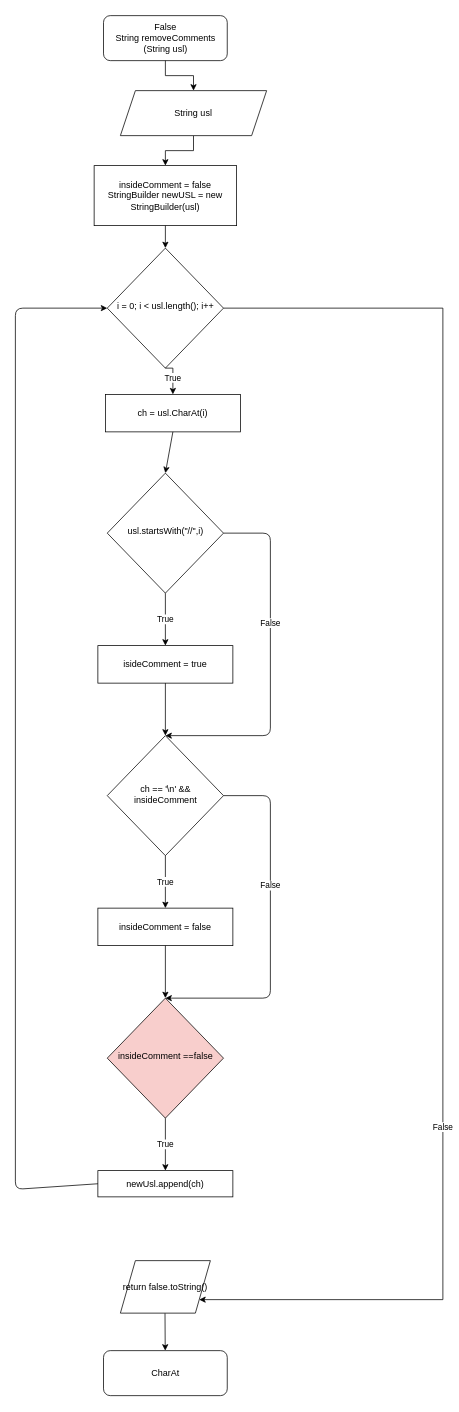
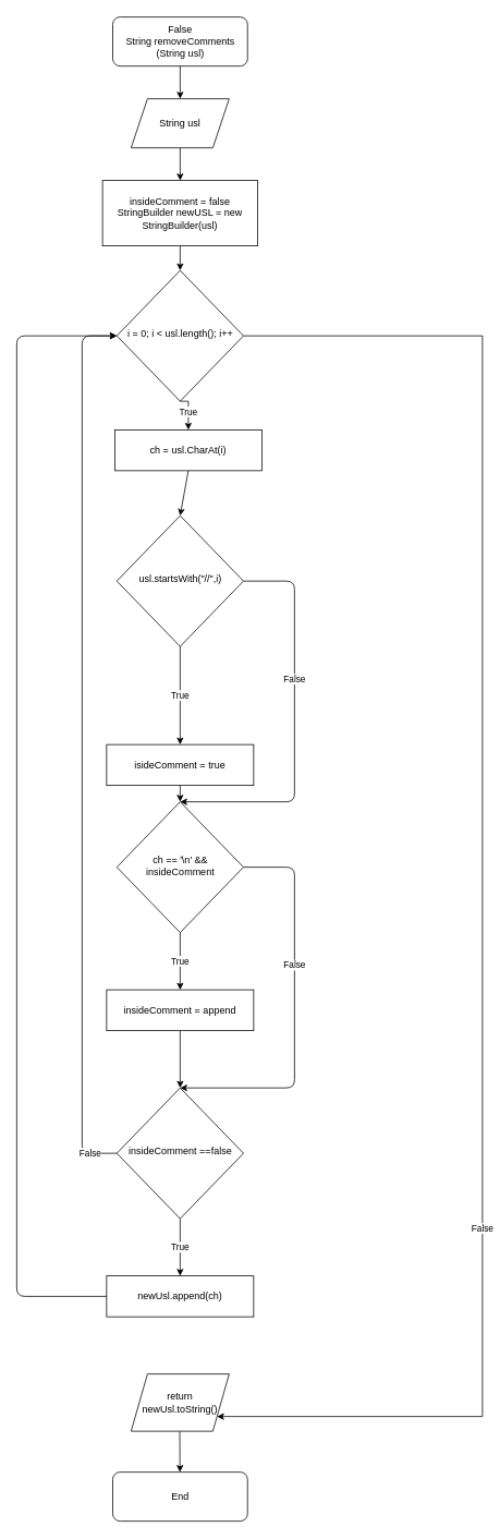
  <mxCell id="0" />
  <mxCell id="1" parent="0" />
  <mxCell id="2" value="False&lt;br&gt;String removeComments (String usl)" style="rounded=1;whiteSpace=wrap;html=1;fontSize=12;glass=0;strokeWidth=1;shadow=0;" parent="1" vertex="1"><mxGeometry x="137.5" y="20" width="165" height="60" as="geometry" /></mxCell>
  <mxCell id="3" value="i = 0; i &amp;lt; usl.length(); i++" style="rhombus;whiteSpace=wrap;html=1;shadow=0;fontFamily=Helvetica;fontSize=12;align=center;strokeWidth=1;spacing=6;spacingTop=-4;" parent="1" vertex="1"><mxGeometry x="142.5" y="330" width="155" height="160" as="geometry" /></mxCell>
  <mxCell id="4" value="" style="edgeStyle=orthogonalEdgeStyle;rounded=0;orthogonalLoop=1;jettySize=auto;html=1;entryX=0.5;entryY=0;entryDx=0;entryDy=0;" parent="1" source="5" edge="1" target="7"><mxGeometry relative="1" as="geometry"><mxPoint x="220" y="140" as="targetPoint" /></mxGeometry></mxCell>
- <mxCell id="5" value="String usl" style="shape=parallelogram;perimeter=parallelogramPerimeter;whiteSpace=wrap;html=1;fixedSize=1;" parent="1" vertex="1"><mxGeometry x="160" y="120" width="195" height="60" as="geometry" /></mxCell>
+ <mxCell id="5" value="String usl" style="shape=parallelogram;perimeter=parallelogramPerimeter;whiteSpace=wrap;html=1;fixedSize=1;" parent="1" vertex="1"><mxGeometry x="160" y="120" width="120" height="60" as="geometry" /></mxCell>
  <mxCell id="6" value="" style="edgeStyle=orthogonalEdgeStyle;rounded=0;orthogonalLoop=1;jettySize=auto;html=1;exitX=0.5;exitY=1;exitDx=0;exitDy=0;exitPerimeter=0;entryX=0.5;entryY=0;entryDx=0;entryDy=0;" parent="1" edge="1" target="5" source="2"><mxGeometry relative="1" as="geometry"><mxPoint x="219.58" y="-10" as="sourcePoint" /><mxPoint x="219.92" y="50" as="targetPoint" /><Array as="points" /></mxGeometry></mxCell>
  <mxCell id="7" value="insideComment = false&lt;br&gt;StringBuilder newUSL = new StringBuilder(usl)" style="rounded=0;whiteSpace=wrap;html=1;" parent="1" vertex="1"><mxGeometry x="125" y="220" width="190" height="80" as="geometry" /></mxCell>
  <mxCell id="8" value="" style="edgeStyle=orthogonalEdgeStyle;rounded=0;orthogonalLoop=1;jettySize=auto;html=1;exitX=0.5;exitY=1;exitDx=0;exitDy=0;entryX=0.5;entryY=0;entryDx=0;entryDy=0;" edge="1" parent="1" source="7" target="3"><mxGeometry relative="1" as="geometry"><mxPoint x="230" y="150" as="targetPoint" /><mxPoint x="230" y="90" as="sourcePoint" /></mxGeometry></mxCell>
  <mxCell id="9" value="False" style="edgeStyle=orthogonalEdgeStyle;rounded=0;orthogonalLoop=1;jettySize=auto;exitX=1;exitY=0.5;exitDx=0;exitDy=0;labelBorderColor=none;shadow=0;html=1;" edge="1" parent="1" source="3" target="30"><mxGeometry x="0.427" relative="1" as="geometry"><mxPoint x="310" y="1732.5" as="targetPoint" /><mxPoint x="230" y="230" as="sourcePoint" /><Array as="points"><mxPoint x="590" y="410" /><mxPoint x="590" y="1732" /></Array><mxPoint as="offset" /></mxGeometry></mxCell>
  <mxCell id="10" value="ch = usl.CharAt(i)" style="rounded=0;whiteSpace=wrap;html=1;" vertex="1" parent="1"><mxGeometry x="140" y="525" width="180" height="50" as="geometry" /></mxCell>
  <mxCell id="11" value="True" style="edgeStyle=orthogonalEdgeStyle;rounded=0;orthogonalLoop=1;jettySize=auto;html=1;exitX=0.5;exitY=1;exitDx=0;exitDy=0;entryX=0.5;entryY=0;entryDx=0;entryDy=0;" edge="1" parent="1" target="10"><mxGeometry relative="1" as="geometry"><mxPoint x="219.76" y="600" as="targetPoint" /><mxPoint x="219.76" y="490" as="sourcePoint" /></mxGeometry></mxCell>
  <mxCell id="12" value="usl.startsWith(&quot;//&quot;,i)" style="rhombus;whiteSpace=wrap;html=1;shadow=0;fontFamily=Helvetica;fontSize=12;align=center;strokeWidth=1;spacing=6;spacingTop=-4;" vertex="1" parent="1"><mxGeometry x="142.5" y="630" width="155" height="160" as="geometry" /></mxCell>
  <mxCell id="13" value="" style="endArrow=classic;html=1;shadow=0;exitX=0.5;exitY=1;exitDx=0;exitDy=0;entryX=0.5;entryY=0;entryDx=0;entryDy=0;" edge="1" parent="1" source="10" target="12"><mxGeometry width="50" height="50" relative="1" as="geometry"><mxPoint x="170" y="670" as="sourcePoint" /><mxPoint x="220" y="620" as="targetPoint" /></mxGeometry></mxCell>
  <mxCell id="14" value="True" style="endArrow=classic;html=1;shadow=0;exitX=0.5;exitY=1;exitDx=0;exitDy=0;entryX=0.5;entryY=0;entryDx=0;entryDy=0;" edge="1" parent="1" source="12" target="16"><mxGeometry width="50" height="50" relative="1" as="geometry"><mxPoint x="219.71" y="810" as="sourcePoint" /><mxPoint x="219.71" y="850" as="targetPoint" /></mxGeometry></mxCell>
  <mxCell id="15" value="False" style="endArrow=classic;html=1;shadow=0;exitX=1;exitY=0.5;exitDx=0;exitDy=0;entryX=0.5;entryY=0;entryDx=0;entryDy=0;" edge="1" parent="1" source="12" target="18"><mxGeometry x="-0.228" width="50" height="50" relative="1" as="geometry"><mxPoint x="230" y="800" as="sourcePoint" /><mxPoint x="220" y="980" as="targetPoint" /><Array as="points"><mxPoint x="360" y="710" /><mxPoint x="360" y="980" /></Array><mxPoint as="offset" /></mxGeometry></mxCell>
- <mxCell id="16" value="isideComment = true" style="rounded=0;whiteSpace=wrap;html=1;" vertex="1" parent="1"><mxGeometry x="130" y="860" width="180" height="50" as="geometry" /></mxCell>
+ <mxCell id="16" value="isideComment = true" style="rounded=0;whiteSpace=wrap;html=1;" vertex="1" parent="1"><mxGeometry x="130" y="910" width="180" height="50" as="geometry" /></mxCell>
  <mxCell id="17" value="" style="endArrow=classic;html=1;shadow=0;exitX=0.5;exitY=1;exitDx=0;exitDy=0;entryX=0.5;entryY=0;entryDx=0;entryDy=0;" edge="1" parent="1" source="16" target="18"><mxGeometry width="50" height="50" relative="1" as="geometry"><mxPoint x="230" y="800" as="sourcePoint" /><mxPoint x="220" y="980" as="targetPoint" /></mxGeometry></mxCell>
  <mxCell id="18" value="&lt;span style=&quot;font-family: &amp;#34;helvetica&amp;#34;&quot;&gt;ch == '\n' &amp;amp;&amp;amp; insideComment&lt;/span&gt;" style="rhombus;whiteSpace=wrap;html=1;shadow=0;fontFamily=Helvetica;fontSize=12;align=center;strokeWidth=1;spacing=6;spacingTop=-4;" vertex="1" parent="1"><mxGeometry x="142.5" y="980" width="155" height="160" as="geometry" /></mxCell>
  <mxCell id="19" value="True" style="endArrow=classic;html=1;shadow=0;exitX=0.5;exitY=1;exitDx=0;exitDy=0;entryX=0.5;entryY=0;entryDx=0;entryDy=0;" edge="1" parent="1" source="18" target="21"><mxGeometry width="50" height="50" relative="1" as="geometry"><mxPoint x="219.71" y="1160" as="sourcePoint" /><mxPoint x="219.71" y="1200" as="targetPoint" /></mxGeometry></mxCell>
  <mxCell id="20" value="False" style="endArrow=classic;html=1;shadow=0;exitX=1;exitY=0.5;exitDx=0;exitDy=0;entryX=0.5;entryY=0;entryDx=0;entryDy=0;" edge="1" parent="1" source="18" target="22"><mxGeometry x="-0.228" width="50" height="50" relative="1" as="geometry"><mxPoint x="230" y="1150" as="sourcePoint" /><mxPoint x="430.8" y="1060" as="targetPoint" /><Array as="points"><mxPoint x="360" y="1060" /><mxPoint x="360" y="1330" /></Array><mxPoint as="offset" /></mxGeometry></mxCell>
- <mxCell id="21" value="insideComment = false" style="rounded=0;whiteSpace=wrap;html=1;" vertex="1" parent="1"><mxGeometry x="130" y="1210" width="180" height="50" as="geometry" /></mxCell>
- <mxCell id="22" value="insideComment ==false" style="rhombus;whiteSpace=wrap;html=1;shadow=0;fontFamily=Helvetica;fontSize=12;align=center;strokeWidth=1;spacing=6;spacingTop=-4;fillColor=#f8cecc;" vertex="1" parent="1"><mxGeometry x="142.5" y="1330" width="155" height="160" as="geometry" /></mxCell>
+ <mxCell id="21" value="insideComment = append" style="rounded=0;whiteSpace=wrap;html=1;" vertex="1" parent="1"><mxGeometry x="130" y="1210" width="180" height="50" as="geometry" /></mxCell>
+ <mxCell id="22" value="insideComment ==false" style="rhombus;whiteSpace=wrap;html=1;shadow=0;fontFamily=Helvetica;fontSize=12;align=center;strokeWidth=1;spacing=6;spacingTop=-4;" vertex="1" parent="1"><mxGeometry x="142.5" y="1330" width="155" height="160" as="geometry" /></mxCell>
  <mxCell id="23" value="" style="endArrow=classic;html=1;shadow=0;exitX=0.5;exitY=1;exitDx=0;exitDy=0;entryX=0.5;entryY=0;entryDx=0;entryDy=0;" edge="1" parent="1" source="21" target="22"><mxGeometry width="50" height="50" relative="1" as="geometry"><mxPoint x="230" y="1150" as="sourcePoint" /><mxPoint x="230" y="1180" as="targetPoint" /></mxGeometry></mxCell>
  <mxCell id="24" value="True" style="endArrow=classic;html=1;shadow=0;exitX=0.5;exitY=1;exitDx=0;exitDy=0;entryX=0.5;entryY=0;entryDx=0;entryDy=0;" edge="1" parent="1" target="26"><mxGeometry width="50" height="50" relative="1" as="geometry"><mxPoint x="220" y="1490" as="sourcePoint" /><mxPoint x="219.71" y="1550" as="targetPoint" /></mxGeometry></mxCell>
- <mxCell id="26" value="newUsl.append(ch)" style="rounded=0;whiteSpace=wrap;html=1;" vertex="1" parent="1"><mxGeometry x="130" y="1560" width="180" height="35" as="geometry" /></mxCell>
+ <mxCell id="25" value="False" style="endArrow=classic;html=1;shadow=0;exitX=0;exitY=0.5;exitDx=0;exitDy=0;entryX=0;entryY=0.5;entryDx=0;entryDy=0;" edge="1" parent="1" source="22" target="3"><mxGeometry x="-0.94" width="50" height="50" relative="1" as="geometry"><mxPoint x="297.5" y="1410" as="sourcePoint" /><mxPoint x="40" y="720" as="targetPoint" /><Array as="points"><mxPoint x="100" y="1410" /><mxPoint x="100" y="410" /></Array><mxPoint as="offset" /></mxGeometry></mxCell>
+ <mxCell id="26" value="newUsl.append(ch)" style="rounded=0;whiteSpace=wrap;html=1;" vertex="1" parent="1"><mxGeometry x="130" y="1560" width="180" height="50" as="geometry" /></mxCell>
  <mxCell id="27" value="" style="endArrow=classic;html=1;shadow=0;exitX=0;exitY=0.5;exitDx=0;exitDy=0;entryX=0;entryY=0.5;entryDx=0;entryDy=0;" edge="1" parent="1" source="26" target="3"><mxGeometry width="50" height="50" relative="1" as="geometry"><mxPoint x="230" y="1500" as="sourcePoint" /><mxPoint x="160" y="1640" as="targetPoint" /><Array as="points"><mxPoint x="20" y="1585" /><mxPoint x="20" y="410" /></Array></mxGeometry></mxCell>
- <mxCell id="28" value="CharAt" style="rounded=1;whiteSpace=wrap;html=1;fontSize=12;glass=0;strokeWidth=1;shadow=0;" vertex="1" parent="1"><mxGeometry x="137.5" y="1800" width="165" height="60" as="geometry" /></mxCell>
+ <mxCell id="28" value="End" style="rounded=1;whiteSpace=wrap;html=1;fontSize=12;glass=0;strokeWidth=1;shadow=0;" vertex="1" parent="1"><mxGeometry x="137.5" y="1800" width="165" height="60" as="geometry" /></mxCell>
  <mxCell id="29" value="" style="endArrow=classic;html=1;shadow=0;exitX=0.5;exitY=1;exitDx=0;exitDy=0;" edge="1" parent="1" target="28"><mxGeometry width="50" height="50" relative="1" as="geometry"><mxPoint x="219.5" y="1750" as="sourcePoint" /><mxPoint x="229.5" y="1690" as="targetPoint" /><Array as="points" /></mxGeometry></mxCell>
- <mxCell id="30" value="&lt;span&gt;return false.toString()&lt;/span&gt;" style="shape=parallelogram;perimeter=parallelogramPerimeter;whiteSpace=wrap;html=1;fixedSize=1;" vertex="1" parent="1"><mxGeometry x="160" y="1680" width="120" height="70" as="geometry" /></mxCell>
+ <mxCell id="30" value="&lt;span&gt;return newUsl.toString()&lt;/span&gt;" style="shape=parallelogram;perimeter=parallelogramPerimeter;whiteSpace=wrap;html=1;fixedSize=1;" vertex="1" parent="1"><mxGeometry x="160" y="1680" width="120" height="70" as="geometry" /></mxCell>
